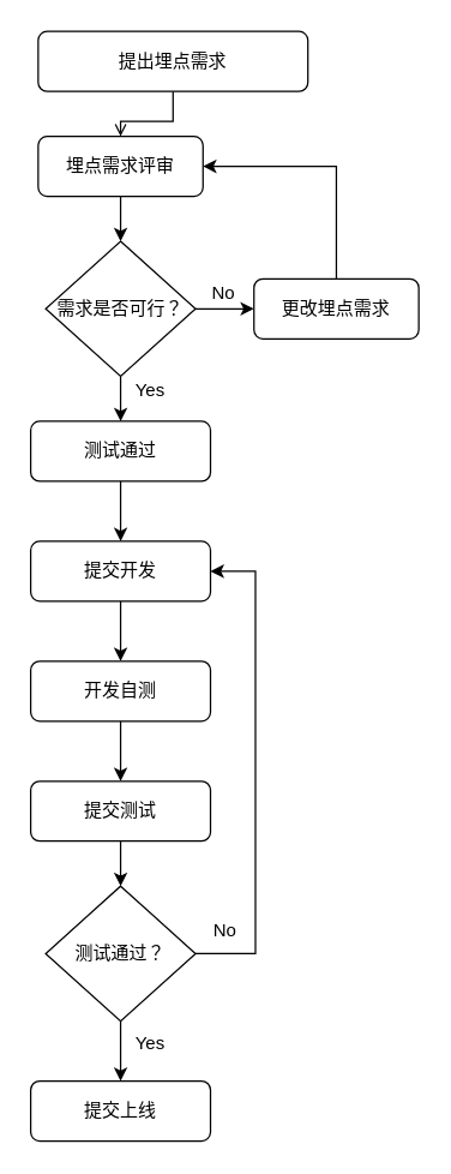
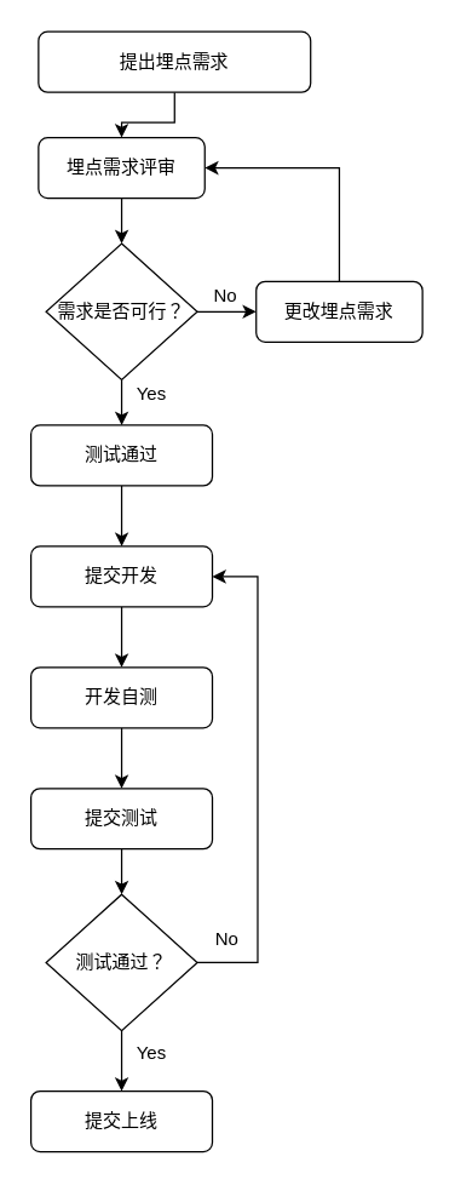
  <mxCell id="0" />
  <mxCell id="1" parent="0" />
- <mxCell id="2" style="edgeStyle=orthogonalEdgeStyle;rounded=0;orthogonalLoop=1;jettySize=auto;html=1;exitX=0.5;exitY=1;exitDx=0;exitDy=0;entryX=0.5;entryY=0;entryDx=0;entryDy=0;endArrow=open;" edge="1" parent="1" source="3" target="24"><mxGeometry relative="1" as="geometry" /></mxCell>
+ <mxCell id="2" style="edgeStyle=orthogonalEdgeStyle;rounded=0;orthogonalLoop=1;jettySize=auto;html=1;exitX=0.5;exitY=1;exitDx=0;exitDy=0;entryX=0.5;entryY=0;entryDx=0;entryDy=0;" edge="1" parent="1" source="3" target="24"><mxGeometry relative="1" as="geometry" /></mxCell>
  <mxCell id="3" value="提出埋点需求" style="rounded=1;whiteSpace=wrap;html=1;fontSize=12;glass=0;strokeWidth=1;shadow=0;" parent="1" vertex="1"><mxGeometry x="25" y="20" width="180" height="40" as="geometry" /></mxCell>
  <mxCell id="4" style="edgeStyle=orthogonalEdgeStyle;rounded=0;orthogonalLoop=1;jettySize=auto;html=1;exitX=0.5;exitY=1;exitDx=0;exitDy=0;entryX=0.5;entryY=0;entryDx=0;entryDy=0;" edge="1" parent="1" source="5" target="7"><mxGeometry relative="1" as="geometry" /></mxCell>
  <mxCell id="5" value="提交开发" style="rounded=1;whiteSpace=wrap;html=1;" vertex="1" parent="1"><mxGeometry x="20" y="360" width="120" height="40" as="geometry" /></mxCell>
  <mxCell id="6" style="edgeStyle=orthogonalEdgeStyle;rounded=0;orthogonalLoop=1;jettySize=auto;html=1;exitX=0.5;exitY=1;exitDx=0;exitDy=0;entryX=0.5;entryY=0;entryDx=0;entryDy=0;" edge="1" parent="1" source="7" target="9"><mxGeometry relative="1" as="geometry" /></mxCell>
  <mxCell id="7" value="开发自测" style="rounded=1;whiteSpace=wrap;html=1;" vertex="1" parent="1"><mxGeometry x="20" y="440" width="120" height="40" as="geometry" /></mxCell>
  <mxCell id="8" style="edgeStyle=orthogonalEdgeStyle;rounded=0;orthogonalLoop=1;jettySize=auto;html=1;exitX=0.5;exitY=1;exitDx=0;exitDy=0;entryX=0.5;entryY=0;entryDx=0;entryDy=0;" edge="1" parent="1" source="9" target="12"><mxGeometry relative="1" as="geometry" /></mxCell>
  <mxCell id="9" value="提交测试" style="rounded=1;whiteSpace=wrap;html=1;" vertex="1" parent="1"><mxGeometry x="20" y="520" width="120" height="40" as="geometry" /></mxCell>
  <mxCell id="10" style="edgeStyle=orthogonalEdgeStyle;rounded=0;orthogonalLoop=1;jettySize=auto;html=1;exitX=1;exitY=0.5;exitDx=0;exitDy=0;entryX=1;entryY=0.5;entryDx=0;entryDy=0;" edge="1" parent="1" source="12" target="5"><mxGeometry relative="1" as="geometry"><Array as="points"><mxPoint x="170" y="635" /><mxPoint x="170" y="380" /></Array></mxGeometry></mxCell>
  <mxCell id="11" style="edgeStyle=orthogonalEdgeStyle;rounded=0;orthogonalLoop=1;jettySize=auto;html=1;exitX=0.5;exitY=1;exitDx=0;exitDy=0;entryX=0.5;entryY=0;entryDx=0;entryDy=0;" edge="1" parent="1" source="12" target="13"><mxGeometry relative="1" as="geometry" /></mxCell>
  <mxCell id="12" value="测试通过？" style="rhombus;whiteSpace=wrap;html=1;" vertex="1" parent="1"><mxGeometry x="30" y="590" width="100" height="90" as="geometry" /></mxCell>
  <mxCell id="13" value="提交上线" style="rounded=1;whiteSpace=wrap;html=1;" vertex="1" parent="1"><mxGeometry x="20" y="720" width="120" height="40" as="geometry" /></mxCell>
  <mxCell id="14" value="Yes" style="text;html=1;strokeColor=none;fillColor=none;align=center;verticalAlign=middle;whiteSpace=wrap;rounded=0;" vertex="1" parent="1"><mxGeometry x="80" y="685" width="40" height="20" as="geometry" /></mxCell>
  <mxCell id="15" value="No" style="text;html=1;strokeColor=none;fillColor=none;align=center;verticalAlign=middle;whiteSpace=wrap;rounded=0;" vertex="1" parent="1"><mxGeometry x="130" y="610" width="40" height="20" as="geometry" /></mxCell>
  <mxCell id="16" style="edgeStyle=orthogonalEdgeStyle;rounded=0;orthogonalLoop=1;jettySize=auto;html=1;exitX=0.5;exitY=1;exitDx=0;exitDy=0;entryX=0.5;entryY=0;entryDx=0;entryDy=0;" edge="1" parent="1" source="17" target="5"><mxGeometry relative="1" as="geometry" /></mxCell>
  <mxCell id="17" value="测试通过" style="rounded=1;whiteSpace=wrap;html=1;" vertex="1" parent="1"><mxGeometry x="20" y="280" width="120" height="40" as="geometry" /></mxCell>
  <mxCell id="18" style="edgeStyle=orthogonalEdgeStyle;rounded=0;orthogonalLoop=1;jettySize=auto;html=1;exitX=0.5;exitY=1;exitDx=0;exitDy=0;entryX=0.5;entryY=0;entryDx=0;entryDy=0;" edge="1" parent="1" source="20" target="17"><mxGeometry relative="1" as="geometry" /></mxCell>
  <mxCell id="19" style="edgeStyle=orthogonalEdgeStyle;rounded=0;orthogonalLoop=1;jettySize=auto;html=1;exitX=1;exitY=0.5;exitDx=0;exitDy=0;entryX=0;entryY=0.5;entryDx=0;entryDy=0;" edge="1" parent="1" source="20" target="26"><mxGeometry relative="1" as="geometry" /></mxCell>
  <mxCell id="20" value="需求是否可行？" style="rhombus;whiteSpace=wrap;html=1;" vertex="1" parent="1"><mxGeometry x="30" y="160" width="100" height="90" as="geometry" /></mxCell>
  <mxCell id="21" value="No" style="text;html=1;strokeColor=none;fillColor=none;align=center;verticalAlign=middle;whiteSpace=wrap;rounded=0;" vertex="1" parent="1"><mxGeometry x="129" y="185" width="40" height="20" as="geometry" /></mxCell>
  <mxCell id="22" value="Yes" style="text;html=1;strokeColor=none;fillColor=none;align=center;verticalAlign=middle;whiteSpace=wrap;rounded=0;" vertex="1" parent="1"><mxGeometry x="80" y="250" width="40" height="20" as="geometry" /></mxCell>
  <mxCell id="23" style="edgeStyle=orthogonalEdgeStyle;rounded=0;orthogonalLoop=1;jettySize=auto;html=1;exitX=0.5;exitY=1;exitDx=0;exitDy=0;entryX=0.5;entryY=0;entryDx=0;entryDy=0;" edge="1" parent="1" source="24" target="20"><mxGeometry relative="1" as="geometry" /></mxCell>
  <mxCell id="24" value="埋点需求评审" style="rounded=1;whiteSpace=wrap;html=1;" vertex="1" parent="1"><mxGeometry x="25" y="90" width="110" height="40" as="geometry" /></mxCell>
  <mxCell id="25" style="edgeStyle=orthogonalEdgeStyle;rounded=0;orthogonalLoop=1;jettySize=auto;html=1;exitX=0.5;exitY=0;exitDx=0;exitDy=0;entryX=1;entryY=0.5;entryDx=0;entryDy=0;" edge="1" parent="1" source="26" target="24"><mxGeometry relative="1" as="geometry" /></mxCell>
  <mxCell id="26" value="更改埋点需求" style="rounded=1;whiteSpace=wrap;html=1;" vertex="1" parent="1"><mxGeometry x="169" y="185" width="110" height="40" as="geometry" /></mxCell>
